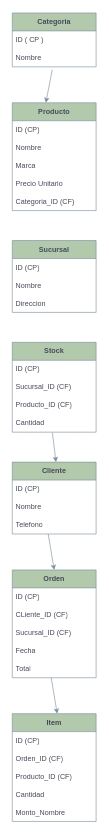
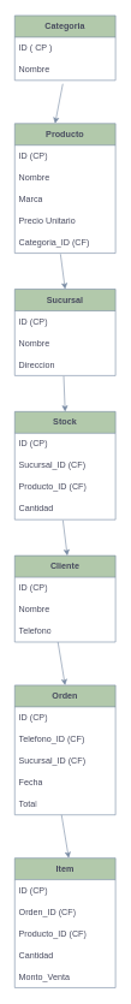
  <mxCell id="0" />
  <mxCell id="1" parent="0" />
  <mxCell id="2" value="Categoria" style="swimlane;fontStyle=1;childLayout=stackLayout;horizontal=1;startSize=30;horizontalStack=0;resizeParent=1;resizeParentMax=0;resizeLast=0;collapsible=1;marginBottom=0;whiteSpace=wrap;html=1;labelBackgroundColor=none;fillColor=#B2C9AB;strokeColor=#788AA3;fontColor=#46495D;" vertex="1" parent="1"><mxGeometry x="20" y="20" width="140" height="90" as="geometry" /></mxCell>
  <mxCell id="3" value="ID ( CP )" style="text;strokeColor=none;fillColor=none;align=left;verticalAlign=middle;spacingLeft=4;spacingRight=4;overflow=hidden;points=[[0,0.5],[1,0.5]];portConstraint=eastwest;rotatable=0;whiteSpace=wrap;html=1;labelBackgroundColor=none;fontColor=#46495D;" vertex="1" parent="2"><mxGeometry y="30" width="140" height="30" as="geometry" /></mxCell>
  <mxCell id="4" value="Nombre" style="text;strokeColor=none;fillColor=none;align=left;verticalAlign=middle;spacingLeft=4;spacingRight=4;overflow=hidden;points=[[0,0.5],[1,0.5]];portConstraint=eastwest;rotatable=0;whiteSpace=wrap;html=1;labelBackgroundColor=none;fontColor=#46495D;" vertex="1" parent="2"><mxGeometry y="60" width="140" height="30" as="geometry" /></mxCell>
  <mxCell id="5" value="Producto" style="swimlane;fontStyle=1;childLayout=stackLayout;horizontal=1;startSize=30;horizontalStack=0;resizeParent=1;resizeParentMax=0;resizeLast=0;collapsible=1;marginBottom=0;whiteSpace=wrap;html=1;labelBackgroundColor=none;fillColor=#B2C9AB;strokeColor=#788AA3;fontColor=#46495D;" vertex="1" parent="1"><mxGeometry x="20" y="170" width="140" height="180" as="geometry" /></mxCell>
  <mxCell id="6" value="ID (CP)" style="text;strokeColor=none;fillColor=none;align=left;verticalAlign=middle;spacingLeft=4;spacingRight=4;overflow=hidden;points=[[0,0.5],[1,0.5]];portConstraint=eastwest;rotatable=0;whiteSpace=wrap;html=1;labelBackgroundColor=none;fontColor=#46495D;" vertex="1" parent="5"><mxGeometry y="30" width="140" height="30" as="geometry" /></mxCell>
  <mxCell id="7" value="Nombre" style="text;strokeColor=none;fillColor=none;align=left;verticalAlign=middle;spacingLeft=4;spacingRight=4;overflow=hidden;points=[[0,0.5],[1,0.5]];portConstraint=eastwest;rotatable=0;whiteSpace=wrap;html=1;labelBackgroundColor=none;fontColor=#46495D;" vertex="1" parent="5"><mxGeometry y="60" width="140" height="30" as="geometry" /></mxCell>
  <mxCell id="8" value="Marca" style="text;strokeColor=none;fillColor=none;align=left;verticalAlign=middle;spacingLeft=4;spacingRight=4;overflow=hidden;points=[[0,0.5],[1,0.5]];portConstraint=eastwest;rotatable=0;whiteSpace=wrap;html=1;labelBackgroundColor=none;fontColor=#46495D;" vertex="1" parent="5"><mxGeometry y="90" width="140" height="30" as="geometry" /></mxCell>
  <mxCell id="9" value="Precio Unitario" style="text;strokeColor=none;fillColor=none;align=left;verticalAlign=middle;spacingLeft=4;spacingRight=4;overflow=hidden;points=[[0,0.5],[1,0.5]];portConstraint=eastwest;rotatable=0;whiteSpace=wrap;html=1;labelBackgroundColor=none;fontColor=#46495D;" vertex="1" parent="5"><mxGeometry y="120" width="140" height="30" as="geometry" /></mxCell>
  <mxCell id="10" value="Categoria_ID (CF)" style="text;strokeColor=none;fillColor=none;align=left;verticalAlign=middle;spacingLeft=4;spacingRight=4;overflow=hidden;points=[[0,0.5],[1,0.5]];portConstraint=eastwest;rotatable=0;whiteSpace=wrap;html=1;labelBackgroundColor=none;fontColor=#46495D;" vertex="1" parent="5"><mxGeometry y="150" width="140" height="30" as="geometry" /></mxCell>
  <mxCell id="11" value="Sucursal" style="swimlane;fontStyle=1;childLayout=stackLayout;horizontal=1;startSize=30;horizontalStack=0;resizeParent=1;resizeParentMax=0;resizeLast=0;collapsible=1;marginBottom=0;whiteSpace=wrap;html=1;labelBackgroundColor=none;fillColor=#B2C9AB;strokeColor=#788AA3;fontColor=#46495D;" vertex="1" parent="1"><mxGeometry x="20" y="400" width="140" height="120" as="geometry" /></mxCell>
  <mxCell id="12" value="ID (CP)" style="text;strokeColor=none;fillColor=none;align=left;verticalAlign=middle;spacingLeft=4;spacingRight=4;overflow=hidden;points=[[0,0.5],[1,0.5]];portConstraint=eastwest;rotatable=0;whiteSpace=wrap;html=1;labelBackgroundColor=none;fontColor=#46495D;" vertex="1" parent="11"><mxGeometry y="30" width="140" height="30" as="geometry" /></mxCell>
  <mxCell id="13" value="Nombre" style="text;strokeColor=none;fillColor=none;align=left;verticalAlign=middle;spacingLeft=4;spacingRight=4;overflow=hidden;points=[[0,0.5],[1,0.5]];portConstraint=eastwest;rotatable=0;whiteSpace=wrap;html=1;labelBackgroundColor=none;fontColor=#46495D;" vertex="1" parent="11"><mxGeometry y="60" width="140" height="30" as="geometry" /></mxCell>
  <mxCell id="14" value="Direccion" style="text;strokeColor=none;fillColor=none;align=left;verticalAlign=middle;spacingLeft=4;spacingRight=4;overflow=hidden;points=[[0,0.5],[1,0.5]];portConstraint=eastwest;rotatable=0;whiteSpace=wrap;html=1;labelBackgroundColor=none;fontColor=#46495D;" vertex="1" parent="11"><mxGeometry y="90" width="140" height="30" as="geometry" /></mxCell>
  <mxCell id="15" value="Stock" style="swimlane;fontStyle=1;childLayout=stackLayout;horizontal=1;startSize=30;horizontalStack=0;resizeParent=1;resizeParentMax=0;resizeLast=0;collapsible=1;marginBottom=0;whiteSpace=wrap;html=1;labelBackgroundColor=none;fillColor=#B2C9AB;strokeColor=#788AA3;fontColor=#46495D;" vertex="1" parent="1"><mxGeometry x="20" y="570" width="140" height="150" as="geometry" /></mxCell>
  <mxCell id="16" value="ID (CP)" style="text;strokeColor=none;fillColor=none;align=left;verticalAlign=middle;spacingLeft=4;spacingRight=4;overflow=hidden;points=[[0,0.5],[1,0.5]];portConstraint=eastwest;rotatable=0;whiteSpace=wrap;html=1;labelBackgroundColor=none;fontColor=#46495D;" vertex="1" parent="15"><mxGeometry y="30" width="140" height="30" as="geometry" /></mxCell>
  <mxCell id="17" value="Sucursal_ID (CF)" style="text;strokeColor=none;fillColor=none;align=left;verticalAlign=middle;spacingLeft=4;spacingRight=4;overflow=hidden;points=[[0,0.5],[1,0.5]];portConstraint=eastwest;rotatable=0;whiteSpace=wrap;html=1;labelBackgroundColor=none;fontColor=#46495D;" vertex="1" parent="15"><mxGeometry y="60" width="140" height="30" as="geometry" /></mxCell>
  <mxCell id="18" value="Producto_ID (CF)" style="text;strokeColor=none;fillColor=none;align=left;verticalAlign=middle;spacingLeft=4;spacingRight=4;overflow=hidden;points=[[0,0.5],[1,0.5]];portConstraint=eastwest;rotatable=0;whiteSpace=wrap;html=1;labelBackgroundColor=none;fontColor=#46495D;" vertex="1" parent="15"><mxGeometry y="90" width="140" height="30" as="geometry" /></mxCell>
  <mxCell id="19" value="Cantidad" style="text;strokeColor=none;fillColor=none;align=left;verticalAlign=middle;spacingLeft=4;spacingRight=4;overflow=hidden;points=[[0,0.5],[1,0.5]];portConstraint=eastwest;rotatable=0;whiteSpace=wrap;html=1;labelBackgroundColor=none;fontColor=#46495D;" vertex="1" parent="15"><mxGeometry y="120" width="140" height="30" as="geometry" /></mxCell>
  <mxCell id="20" value="Cliente" style="swimlane;fontStyle=1;childLayout=stackLayout;horizontal=1;startSize=30;horizontalStack=0;resizeParent=1;resizeParentMax=0;resizeLast=0;collapsible=1;marginBottom=0;whiteSpace=wrap;html=1;labelBackgroundColor=none;fillColor=#B2C9AB;strokeColor=#788AA3;fontColor=#46495D;" vertex="1" parent="1"><mxGeometry x="20" y="770" width="140" height="120" as="geometry" /></mxCell>
  <mxCell id="21" value="ID (CP)" style="text;strokeColor=none;fillColor=none;align=left;verticalAlign=middle;spacingLeft=4;spacingRight=4;overflow=hidden;points=[[0,0.5],[1,0.5]];portConstraint=eastwest;rotatable=0;whiteSpace=wrap;html=1;labelBackgroundColor=none;fontColor=#46495D;" vertex="1" parent="20"><mxGeometry y="30" width="140" height="30" as="geometry" /></mxCell>
  <mxCell id="22" value="Nombre" style="text;strokeColor=none;fillColor=none;align=left;verticalAlign=middle;spacingLeft=4;spacingRight=4;overflow=hidden;points=[[0,0.5],[1,0.5]];portConstraint=eastwest;rotatable=0;whiteSpace=wrap;html=1;labelBackgroundColor=none;fontColor=#46495D;" vertex="1" parent="20"><mxGeometry y="60" width="140" height="30" as="geometry" /></mxCell>
  <mxCell id="23" value="Telefono" style="text;strokeColor=none;fillColor=none;align=left;verticalAlign=middle;spacingLeft=4;spacingRight=4;overflow=hidden;points=[[0,0.5],[1,0.5]];portConstraint=eastwest;rotatable=0;whiteSpace=wrap;html=1;labelBackgroundColor=none;fontColor=#46495D;" vertex="1" parent="20"><mxGeometry y="90" width="140" height="30" as="geometry" /></mxCell>
  <mxCell id="24" value="Orden" style="swimlane;fontStyle=1;childLayout=stackLayout;horizontal=1;startSize=30;horizontalStack=0;resizeParent=1;resizeParentMax=0;resizeLast=0;collapsible=1;marginBottom=0;whiteSpace=wrap;html=1;labelBackgroundColor=none;fillColor=#B2C9AB;strokeColor=#788AA3;fontColor=#46495D;" vertex="1" parent="1"><mxGeometry x="20" y="950" width="140" height="180" as="geometry" /></mxCell>
  <mxCell id="25" value="ID (CP)" style="text;strokeColor=none;fillColor=none;align=left;verticalAlign=middle;spacingLeft=4;spacingRight=4;overflow=hidden;points=[[0,0.5],[1,0.5]];portConstraint=eastwest;rotatable=0;whiteSpace=wrap;html=1;labelBackgroundColor=none;fontColor=#46495D;" vertex="1" parent="24"><mxGeometry y="30" width="140" height="30" as="geometry" /></mxCell>
- <mxCell id="26" value="CLiente_ID (CF)" style="text;strokeColor=none;fillColor=none;align=left;verticalAlign=middle;spacingLeft=4;spacingRight=4;overflow=hidden;points=[[0,0.5],[1,0.5]];portConstraint=eastwest;rotatable=0;whiteSpace=wrap;html=1;labelBackgroundColor=none;fontColor=#46495D;" vertex="1" parent="24"><mxGeometry y="60" width="140" height="30" as="geometry" /></mxCell>
+ <mxCell id="26" value="Telefono_ID (CF)" style="text;strokeColor=none;fillColor=none;align=left;verticalAlign=middle;spacingLeft=4;spacingRight=4;overflow=hidden;points=[[0,0.5],[1,0.5]];portConstraint=eastwest;rotatable=0;whiteSpace=wrap;html=1;labelBackgroundColor=none;fontColor=#46495D;" vertex="1" parent="24"><mxGeometry y="60" width="140" height="30" as="geometry" /></mxCell>
  <mxCell id="27" value="Sucursal_ID (CF)" style="text;strokeColor=none;fillColor=none;align=left;verticalAlign=middle;spacingLeft=4;spacingRight=4;overflow=hidden;points=[[0,0.5],[1,0.5]];portConstraint=eastwest;rotatable=0;whiteSpace=wrap;html=1;labelBackgroundColor=none;fontColor=#46495D;" vertex="1" parent="24"><mxGeometry y="90" width="140" height="30" as="geometry" /></mxCell>
  <mxCell id="28" value="Fecha" style="text;strokeColor=none;fillColor=none;align=left;verticalAlign=middle;spacingLeft=4;spacingRight=4;overflow=hidden;points=[[0,0.5],[1,0.5]];portConstraint=eastwest;rotatable=0;whiteSpace=wrap;html=1;labelBackgroundColor=none;fontColor=#46495D;" vertex="1" parent="24"><mxGeometry y="120" width="140" height="30" as="geometry" /></mxCell>
  <mxCell id="29" value="Total" style="text;strokeColor=none;fillColor=none;align=left;verticalAlign=middle;spacingLeft=4;spacingRight=4;overflow=hidden;points=[[0,0.5],[1,0.5]];portConstraint=eastwest;rotatable=0;whiteSpace=wrap;html=1;labelBackgroundColor=none;fontColor=#46495D;" vertex="1" parent="24"><mxGeometry y="150" width="140" height="30" as="geometry" /></mxCell>
  <mxCell id="30" value="Item" style="swimlane;fontStyle=1;childLayout=stackLayout;horizontal=1;startSize=30;horizontalStack=0;resizeParent=1;resizeParentMax=0;resizeLast=0;collapsible=1;marginBottom=0;whiteSpace=wrap;html=1;labelBackgroundColor=none;fillColor=#B2C9AB;strokeColor=#788AA3;fontColor=#46495D;" vertex="1" parent="1"><mxGeometry x="20" y="1190" width="140" height="180" as="geometry" /></mxCell>
  <mxCell id="31" value="ID (CP)" style="text;strokeColor=none;fillColor=none;align=left;verticalAlign=middle;spacingLeft=4;spacingRight=4;overflow=hidden;points=[[0,0.5],[1,0.5]];portConstraint=eastwest;rotatable=0;whiteSpace=wrap;html=1;labelBackgroundColor=none;fontColor=#46495D;" vertex="1" parent="30"><mxGeometry y="30" width="140" height="30" as="geometry" /></mxCell>
  <mxCell id="32" value="Orden_ID (CF)" style="text;strokeColor=none;fillColor=none;align=left;verticalAlign=middle;spacingLeft=4;spacingRight=4;overflow=hidden;points=[[0,0.5],[1,0.5]];portConstraint=eastwest;rotatable=0;whiteSpace=wrap;html=1;labelBackgroundColor=none;fontColor=#46495D;" vertex="1" parent="30"><mxGeometry y="60" width="140" height="30" as="geometry" /></mxCell>
  <mxCell id="33" value="Producto_ID (CF)" style="text;strokeColor=none;fillColor=none;align=left;verticalAlign=middle;spacingLeft=4;spacingRight=4;overflow=hidden;points=[[0,0.5],[1,0.5]];portConstraint=eastwest;rotatable=0;whiteSpace=wrap;html=1;labelBackgroundColor=none;fontColor=#46495D;" vertex="1" parent="30"><mxGeometry y="90" width="140" height="30" as="geometry" /></mxCell>
  <mxCell id="34" value="Cantidad" style="text;strokeColor=none;fillColor=none;align=left;verticalAlign=middle;spacingLeft=4;spacingRight=4;overflow=hidden;points=[[0,0.5],[1,0.5]];portConstraint=eastwest;rotatable=0;whiteSpace=wrap;html=1;labelBackgroundColor=none;fontColor=#46495D;" vertex="1" parent="30"><mxGeometry y="120" width="140" height="30" as="geometry" /></mxCell>
- <mxCell id="35" value="Monto_Nombre" style="text;strokeColor=none;fillColor=none;align=left;verticalAlign=middle;spacingLeft=4;spacingRight=4;overflow=hidden;points=[[0,0.5],[1,0.5]];portConstraint=eastwest;rotatable=0;whiteSpace=wrap;html=1;labelBackgroundColor=none;fontColor=#46495D;" vertex="1" parent="30"><mxGeometry y="150" width="140" height="30" as="geometry" /></mxCell>
+ <mxCell id="35" value="Monto_Venta" style="text;strokeColor=none;fillColor=none;align=left;verticalAlign=middle;spacingLeft=4;spacingRight=4;overflow=hidden;points=[[0,0.5],[1,0.5]];portConstraint=eastwest;rotatable=0;whiteSpace=wrap;html=1;labelBackgroundColor=none;fontColor=#46495D;" vertex="1" parent="30"><mxGeometry y="150" width="140" height="30" as="geometry" /></mxCell>
+ <mxCell id="36" value="" style="endArrow=classic;html=1;rounded=0;exitX=0.454;exitY=1.04;exitDx=0;exitDy=0;exitPerimeter=0;entryX=0.5;entryY=0;entryDx=0;entryDy=0;labelBackgroundColor=none;strokeColor=#788AA3;fontColor=default;" edge="1" parent="1" source="10" target="11"><mxGeometry width="50" height="50" relative="1" as="geometry"><mxPoint x="80" y="410" as="sourcePoint" /><mxPoint x="130" y="360" as="targetPoint" /></mxGeometry></mxCell>
+ <mxCell id="37" value="" style="endArrow=classic;html=1;rounded=0;entryX=0.5;entryY=0;entryDx=0;entryDy=0;exitX=0.486;exitY=1.027;exitDx=0;exitDy=0;exitPerimeter=0;labelBackgroundColor=none;strokeColor=#788AA3;fontColor=default;" edge="1" parent="1" source="14" target="15"><mxGeometry width="50" height="50" relative="1" as="geometry"><mxPoint x="80" y="540" as="sourcePoint" /><mxPoint x="100" y="559" as="targetPoint" /></mxGeometry></mxCell>
  <mxCell id="38" value="" style="endArrow=classic;html=1;rounded=0;exitX=0.477;exitY=1.16;exitDx=0;exitDy=0;exitPerimeter=0;entryX=0.5;entryY=0;entryDx=0;entryDy=0;labelBackgroundColor=none;strokeColor=#788AA3;fontColor=default;" edge="1" parent="1" source="4"><mxGeometry width="50" height="50" relative="1" as="geometry"><mxPoint x="70" y="121" as="sourcePoint" /><mxPoint x="76" y="170" as="targetPoint" /></mxGeometry></mxCell>
  <mxCell id="39" value="" style="endArrow=classic;html=1;rounded=0;exitX=0.454;exitY=1.04;exitDx=0;exitDy=0;exitPerimeter=0;entryX=0.5;entryY=0;entryDx=0;entryDy=0;labelBackgroundColor=none;strokeColor=#788AA3;fontColor=default;" edge="1" parent="1"><mxGeometry width="50" height="50" relative="1" as="geometry"><mxPoint x="87" y="721" as="sourcePoint" /><mxPoint x="93" y="770" as="targetPoint" /></mxGeometry></mxCell>
  <mxCell id="40" value="" style="endArrow=classic;html=1;rounded=0;exitX=0.454;exitY=1.04;exitDx=0;exitDy=0;exitPerimeter=0;entryX=0.5;entryY=0;entryDx=0;entryDy=0;labelBackgroundColor=none;strokeColor=#788AA3;fontColor=default;" edge="1" parent="1" target="24"><mxGeometry width="50" height="50" relative="1" as="geometry"><mxPoint x="80" y="890" as="sourcePoint" /><mxPoint x="86" y="939" as="targetPoint" /></mxGeometry></mxCell>
  <mxCell id="41" value="" style="endArrow=classic;html=1;rounded=0;exitX=0.454;exitY=1.04;exitDx=0;exitDy=0;exitPerimeter=0;entryX=0.5;entryY=0;entryDx=0;entryDy=0;labelBackgroundColor=none;strokeColor=#788AA3;fontColor=default;" edge="1" parent="1"><mxGeometry width="50" height="50" relative="1" as="geometry"><mxPoint x="85" y="1130" as="sourcePoint" /><mxPoint x="95" y="1190" as="targetPoint" /></mxGeometry></mxCell>
